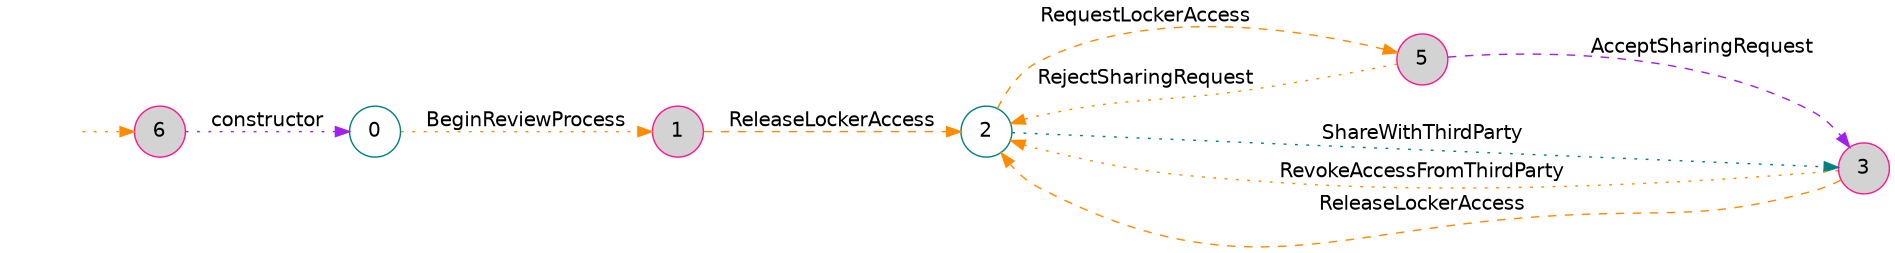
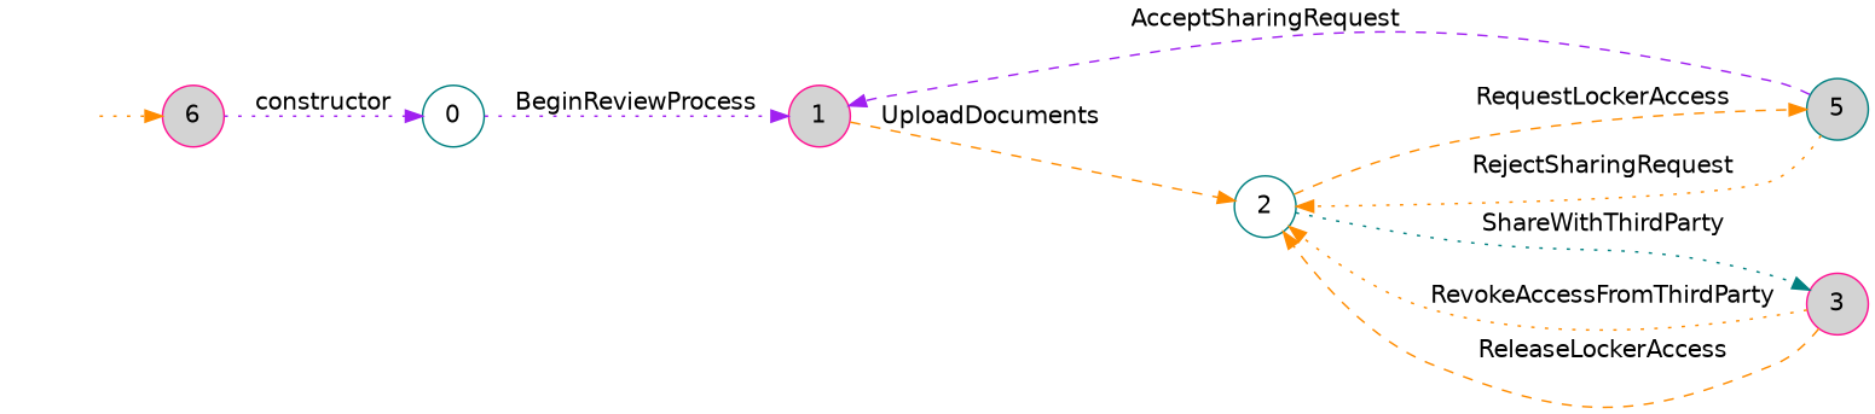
  digraph {
    fontname="DejaVu Sans"
    rankdir=LR
    node [color=deeppink fillcolor=lightgrey fontname="DejaVu Sans" shape=circle style=filled]
    edge [color=darkorange fontname="DejaVu Sans" style=dotted]
    "" [fillcolor=white shape=plaintext]
    n2 [label=6]
    n3 [color=teal fillcolor=white label=0]
    n4 [label=1]
    n5 [color=teal fillcolor=white label=2]
-   n6 [label=5]
+   n6 [color=teal label=5]
    n7 [label=3]
    "" -> n2
    n2 -> n3 [color=purple label=constructor]
-   n3 -> n4 [label=BeginReviewProcess]
-   n4 -> n5 [label=ReleaseLockerAccess style=dashed]
+   n3 -> n4 [color=purple label=BeginReviewProcess]
+   n4 -> n5 [label=UploadDocuments style=dashed]
    n5 -> n6 [label=RequestLockerAccess style=dashed]
    n5 -> n7 [color=teal label=ShareWithThirdParty]
    n6 -> n5 [label=RejectSharingRequest]
-   n6 -> n7 [color=purple label=AcceptSharingRequest style=dashed]
+   n6 -> n4 [color=purple label=AcceptSharingRequest style=dashed]
    n7 -> n5 [label=RevokeAccessFromThirdParty]
    n7 -> n5 [label=ReleaseLockerAccess style=dashed]
  }
